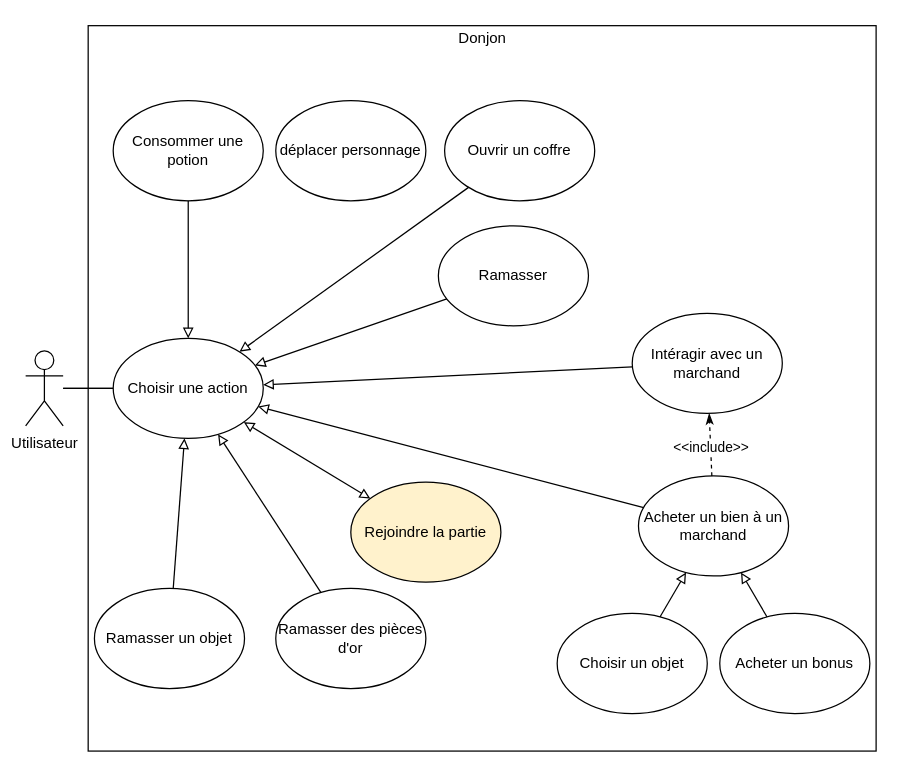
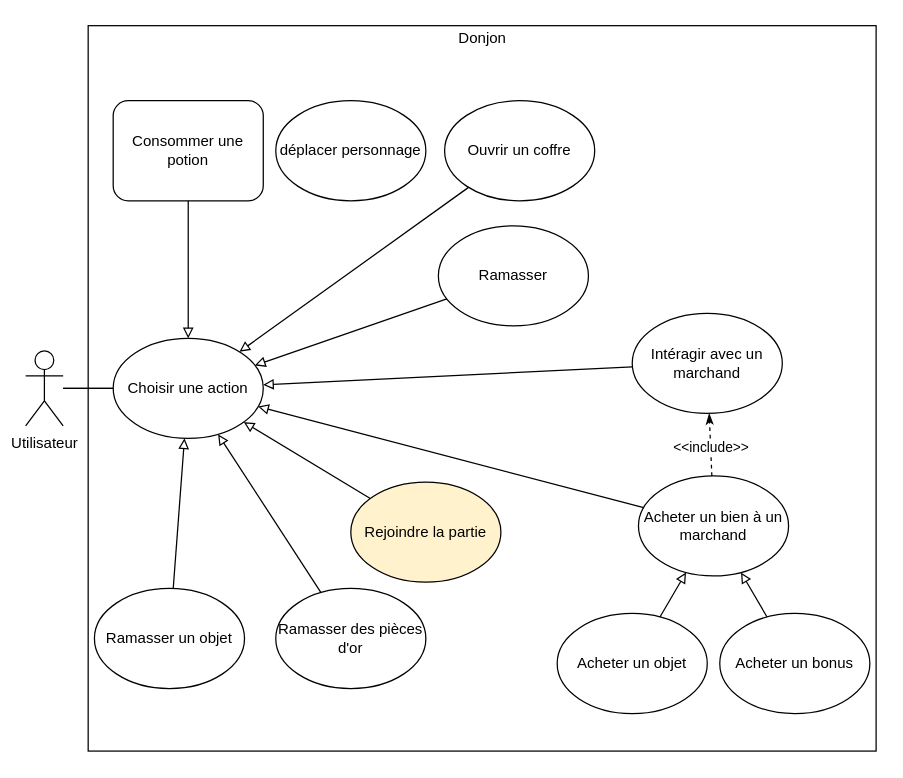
  <mxCell id="0" />
  <mxCell id="1" parent="0" />
  <mxCell id="2" value="" style="rounded=0;whiteSpace=wrap;html=1;" vertex="1" parent="1"><mxGeometry x="70" y="20" width="630" height="580" as="geometry" /></mxCell>
  <mxCell id="3" value="déplacer personnage" style="ellipse;whiteSpace=wrap;html=1;" vertex="1" parent="1"><mxGeometry x="220" y="80" width="120" height="80" as="geometry" /></mxCell>
  <mxCell id="4" value="Donjon" style="text;html=1;align=center;verticalAlign=middle;resizable=0;points=[];autosize=1;" vertex="1" parent="1"><mxGeometry x="360" y="20" width="50" height="20" as="geometry" /></mxCell>
  <mxCell id="5" style="edgeStyle=none;rounded=0;orthogonalLoop=1;jettySize=auto;html=1;endArrow=none;endFill=0;" edge="1" parent="1" source="6" target="27"><mxGeometry relative="1" as="geometry" /></mxCell>
  <mxCell id="6" value="Utilisateur" style="shape=umlActor;verticalLabelPosition=bottom;verticalAlign=top;html=1;outlineConnect=0;" vertex="1" parent="1"><mxGeometry x="20" y="280" width="30" height="60" as="geometry" /></mxCell>
  <mxCell id="7" value="Ramasser" style="ellipse;whiteSpace=wrap;html=1;" vertex="1" parent="1"><mxGeometry x="350" y="180" width="120" height="80" as="geometry" /></mxCell>
  <mxCell id="8" value="Ramasser un objet" style="ellipse;whiteSpace=wrap;html=1;" vertex="1" parent="1"><mxGeometry x="75" y="470" width="120" height="80" as="geometry" /></mxCell>
  <mxCell id="9" value="Intéragir avec un marchand" style="ellipse;whiteSpace=wrap;html=1;" vertex="1" parent="1"><mxGeometry x="505" y="250" width="120" height="80" as="geometry" /></mxCell>
  <mxCell id="10" value="&amp;lt;&amp;lt;include&amp;gt;&amp;gt;" style="edgeStyle=none;rounded=0;orthogonalLoop=1;jettySize=auto;html=1;endArrow=classicThin;endFill=1;dashed=1;" edge="1" parent="1" source="11" target="9"><mxGeometry x="-0.067" relative="1" as="geometry"><mxPoint x="515" y="320" as="targetPoint" /><mxPoint as="offset" /></mxGeometry></mxCell>
  <mxCell id="11" value="Acheter un bien à un marchand" style="ellipse;whiteSpace=wrap;html=1;" vertex="1" parent="1"><mxGeometry x="510" y="380" width="120" height="80" as="geometry" /></mxCell>
  <mxCell id="12" style="rounded=0;orthogonalLoop=1;jettySize=auto;html=1;endArrow=block;endFill=0;" edge="1" parent="1" source="13" target="11"><mxGeometry relative="1" as="geometry" /></mxCell>
- <mxCell id="13" value="Choisir un objet" style="ellipse;whiteSpace=wrap;html=1;" vertex="1" parent="1"><mxGeometry x="445" y="490" width="120" height="80" as="geometry" /></mxCell>
+ <mxCell id="13" value="Acheter un objet" style="ellipse;whiteSpace=wrap;html=1;" vertex="1" parent="1"><mxGeometry x="445" y="490" width="120" height="80" as="geometry" /></mxCell>
  <mxCell id="14" style="edgeStyle=none;rounded=0;orthogonalLoop=1;jettySize=auto;html=1;endArrow=block;endFill=0;" edge="1" parent="1" source="15" target="11"><mxGeometry relative="1" as="geometry" /></mxCell>
  <mxCell id="15" value="Acheter un bonus" style="ellipse;whiteSpace=wrap;html=1;" vertex="1" parent="1"><mxGeometry x="575" y="490" width="120" height="80" as="geometry" /></mxCell>
  <mxCell id="16" value="Ramasser des pièces d'or" style="ellipse;whiteSpace=wrap;html=1;" vertex="1" parent="1"><mxGeometry x="220" y="470" width="120" height="80" as="geometry" /></mxCell>
  <mxCell id="17" value="Ouvrir un coffre" style="ellipse;whiteSpace=wrap;html=1;" vertex="1" parent="1"><mxGeometry x="355" y="80" width="120" height="80" as="geometry" /></mxCell>
- <mxCell id="18" value="Consommer une potion" style="ellipse;whiteSpace=wrap;html=1;" vertex="1" parent="1"><mxGeometry x="90" y="80" width="120" height="80" as="geometry" /></mxCell>
+ <mxCell id="18" value="Consommer une potion" style="whiteSpace=wrap;html=1;rounded=1;" vertex="1" parent="1"><mxGeometry x="90" y="80" width="120" height="80" as="geometry" /></mxCell>
  <mxCell id="19" style="edgeStyle=none;rounded=0;orthogonalLoop=1;jettySize=auto;html=1;endArrow=none;endFill=0;startArrow=block;startFill=0;" edge="1" parent="1" source="27" target="18"><mxGeometry relative="1" as="geometry" /></mxCell>
  <mxCell id="20" style="edgeStyle=none;rounded=0;orthogonalLoop=1;jettySize=auto;html=1;startArrow=block;startFill=0;endArrow=none;endFill=0;" edge="1" parent="1" source="27" target="7"><mxGeometry relative="1" as="geometry" /></mxCell>
  <mxCell id="21" style="edgeStyle=none;rounded=0;orthogonalLoop=1;jettySize=auto;html=1;startArrow=block;startFill=0;endArrow=none;endFill=0;" edge="1" parent="1" source="27" target="17"><mxGeometry relative="1" as="geometry" /></mxCell>
  <mxCell id="22" style="edgeStyle=none;rounded=0;orthogonalLoop=1;jettySize=auto;html=1;startArrow=block;startFill=0;endArrow=none;endFill=0;" edge="1" parent="1" source="27" target="9"><mxGeometry relative="1" as="geometry" /></mxCell>
  <mxCell id="23" style="edgeStyle=none;rounded=0;orthogonalLoop=1;jettySize=auto;html=1;startArrow=block;startFill=0;endArrow=none;endFill=0;" edge="1" parent="1" source="27" target="11"><mxGeometry relative="1" as="geometry" /></mxCell>
  <mxCell id="24" style="edgeStyle=none;rounded=0;orthogonalLoop=1;jettySize=auto;html=1;startArrow=block;startFill=0;endArrow=none;endFill=0;" edge="1" parent="1" source="27" target="16"><mxGeometry relative="1" as="geometry" /></mxCell>
  <mxCell id="25" style="edgeStyle=none;rounded=0;orthogonalLoop=1;jettySize=auto;html=1;startArrow=block;startFill=0;endArrow=none;endFill=0;" edge="1" parent="1" source="27" target="8"><mxGeometry relative="1" as="geometry" /></mxCell>
- <mxCell id="26" style="edgeStyle=none;rounded=0;orthogonalLoop=1;jettySize=auto;html=1;startArrow=block;startFill=0;endArrow=block;endFill=0;" edge="1" parent="1" source="27" target="29"><mxGeometry relative="1" as="geometry" /></mxCell>
+ <mxCell id="26" style="edgeStyle=none;rounded=0;orthogonalLoop=1;jettySize=auto;html=1;startArrow=block;startFill=0;endArrow=none;endFill=0;" edge="1" parent="1" source="27" target="29"><mxGeometry relative="1" as="geometry" /></mxCell>
  <mxCell id="27" value="Choisir une action" style="ellipse;whiteSpace=wrap;html=1;" vertex="1" parent="1"><mxGeometry x="90" y="270" width="120" height="80" as="geometry" /></mxCell>
  <mxCell id="28" style="edgeStyle=none;rounded=0;orthogonalLoop=1;jettySize=auto;html=1;endArrow=none;endFill=0;" edge="1" parent="1" source="6" target="27"><mxGeometry relative="1" as="geometry"><mxPoint x="50" y="310" as="sourcePoint" /><mxPoint x="470" y="310" as="targetPoint" /></mxGeometry></mxCell>
  <mxCell id="29" value="Rejoindre la partie" style="ellipse;whiteSpace=wrap;html=1;fillColor=#fff2cc;" vertex="1" parent="1"><mxGeometry x="280" y="385" width="120" height="80" as="geometry" /></mxCell>
